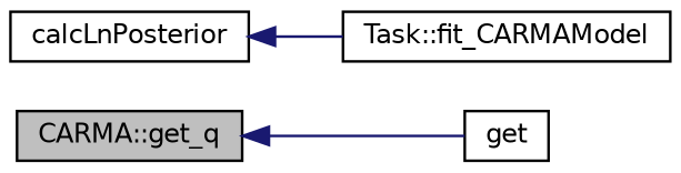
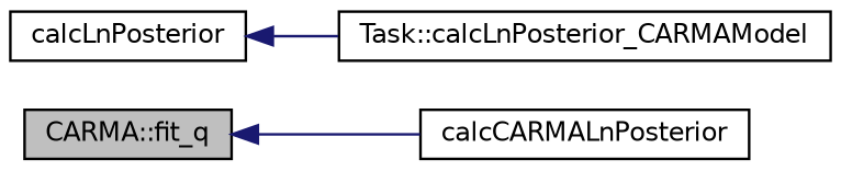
  digraph {
    rankdir=LR
    node [color=black fillcolor=white fontname=Helvetica fontsize=10 shape=record style=filled]
    edge [color=midnightblue dir=back fontname=Helvetica fontsize=10 labelfontname=Helvetica labelfontsize=10 style=solid]
-   n1 [fillcolor=grey75 fontcolor=black height=0.2 label="CARMA::get_q" width=0.4]
-   n2 [height=0.2 label=get width=0.4]
+   n1 [fillcolor=grey75 fontcolor=black height=0.2 label="CARMA::fit_q" width=0.4]
+   n2 [height=0.2 label=calcCARMALnPosterior width=0.4]
    n3 [height=0.2 label=calcLnPosterior width=0.4]
-   n4 [height=0.2 label="Task::fit_CARMAModel" width=0.4]
+   n4 [height=0.2 label="Task::calcLnPosterior_CARMAModel" width=0.4]
    n1 -> n2
    n3 -> n4
  }
